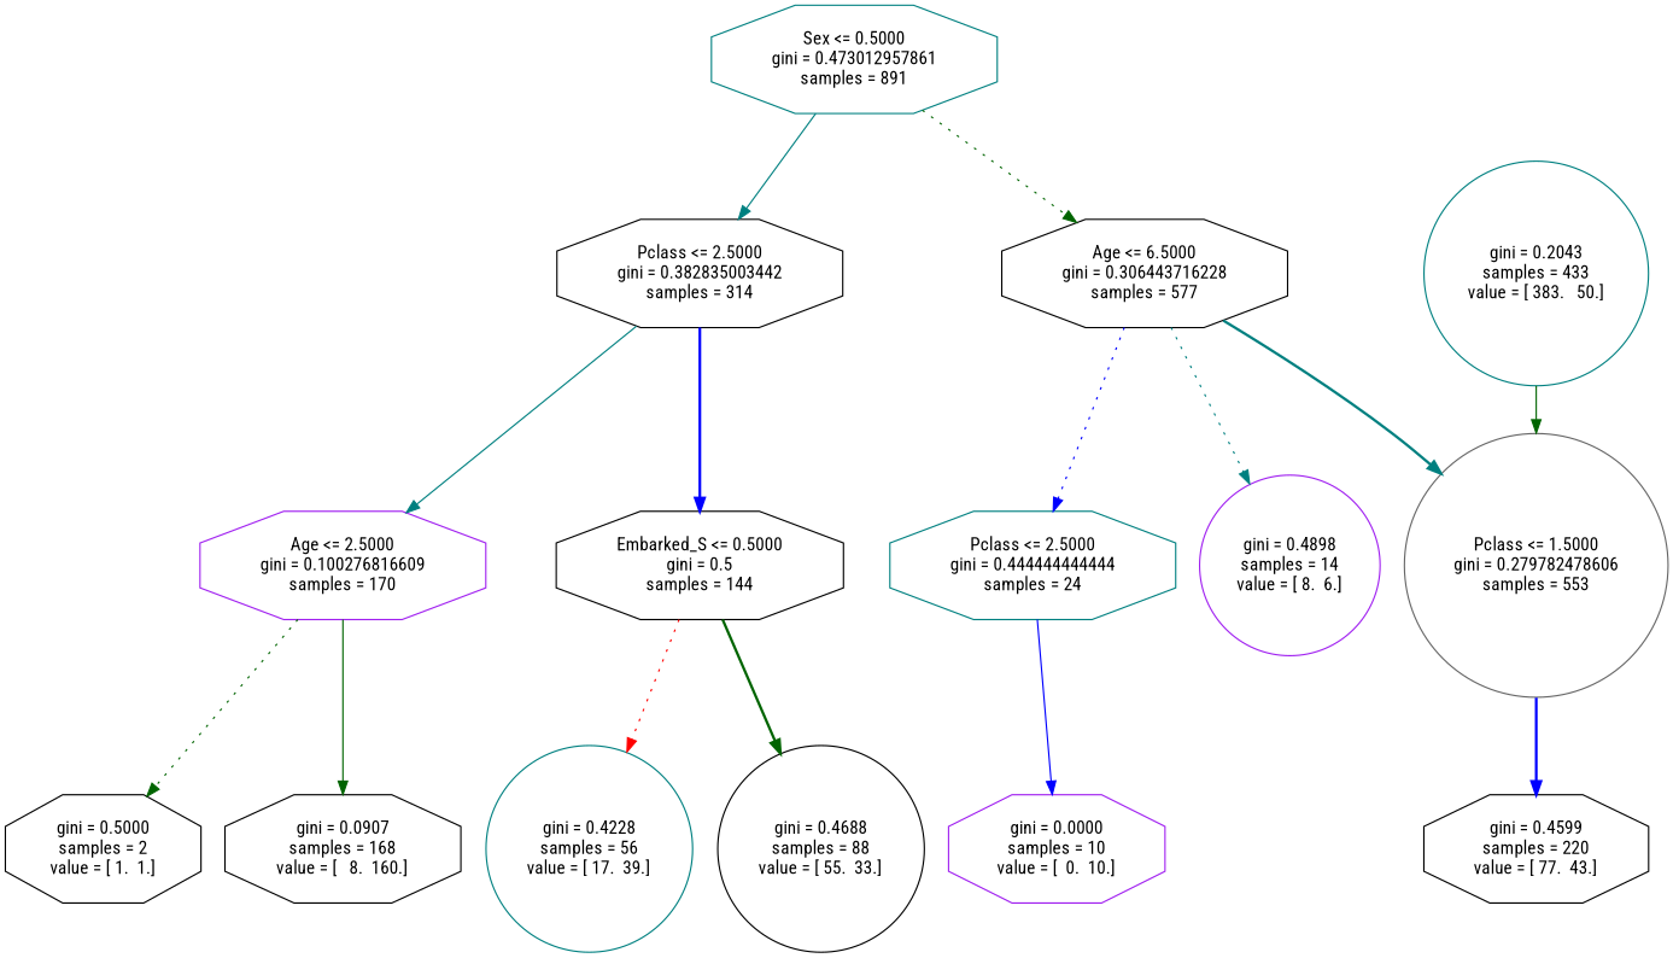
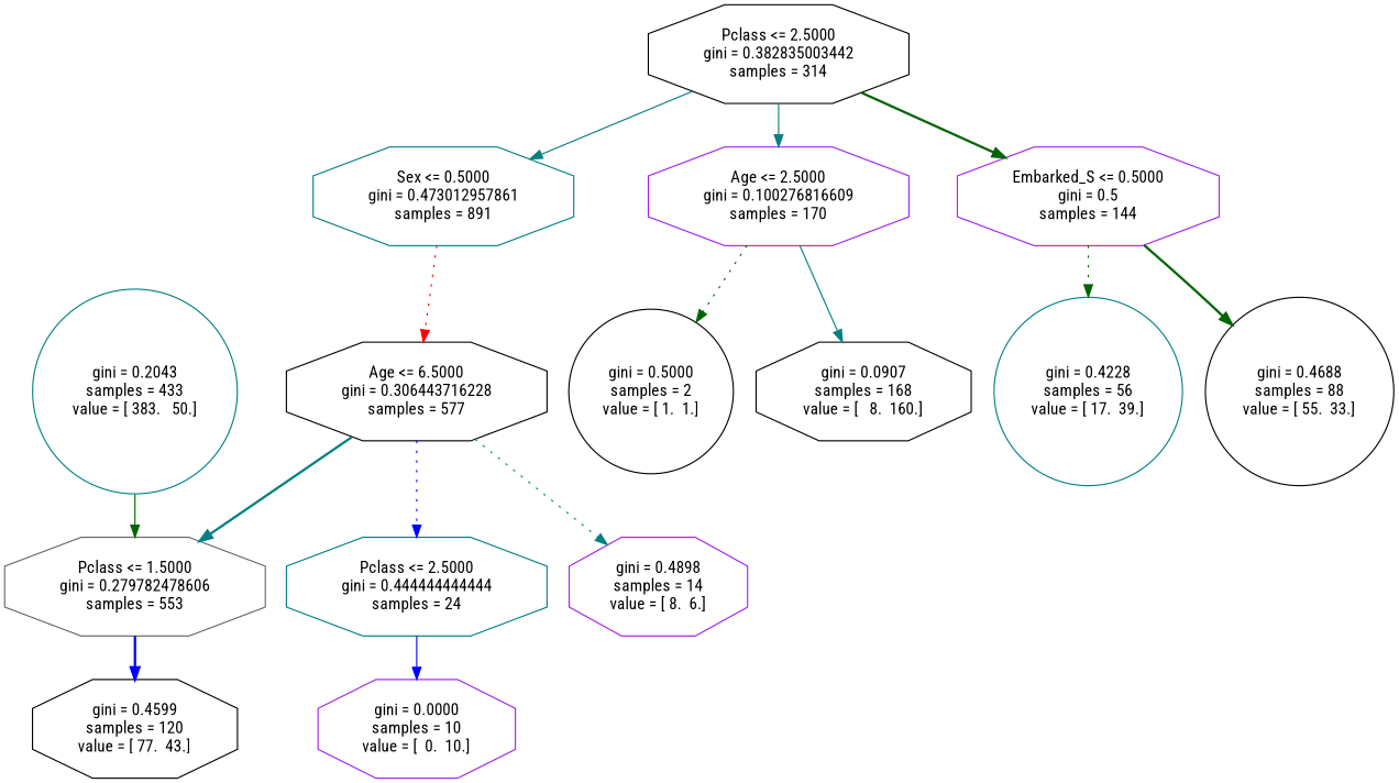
  digraph {
    fontname="Roboto Condensed"
    node [color=black fontname="Roboto Condensed" shape=octagon]
    edge [color=teal fontname="Roboto Condensed" style=solid]
    n1 [color=teal label="Sex <= 0.5000\ngini = 0.473012957861\nsamples = 891"]
    n2 [label="Pclass <= 2.5000\ngini = 0.382835003442\nsamples = 314"]
    n3 [label="Age <= 6.5000\ngini = 0.306443716228\nsamples = 577"]
    n4 [color=purple label="Age <= 2.5000\ngini = 0.100276816609\nsamples = 170"]
-   n5 [label="Embarked_S <= 0.5000\ngini = 0.5\nsamples = 144"]
+   n5 [color=purple label="Embarked_S <= 0.5000\ngini = 0.5\nsamples = 144"]
    n6 [color=teal label="Pclass <= 2.5000\ngini = 0.444444444444\nsamples = 24"]
-   n7 [color=gray40 label="Pclass <= 1.5000\ngini = 0.279782478606\nsamples = 553" shape=circle]
-   n8 [color=purple label="gini = 0.4898\nsamples = 14\nvalue = [ 8.  6.]" shape=circle]
-   n9 [label="gini = 0.5000\nsamples = 2\nvalue = [ 1.  1.]"]
+   n7 [color=gray40 label="Pclass <= 1.5000\ngini = 0.279782478606\nsamples = 553"]
+   n8 [color=purple label="gini = 0.4898\nsamples = 14\nvalue = [ 8.  6.]"]
+   n9 [label="gini = 0.5000\nsamples = 2\nvalue = [ 1.  1.]" shape=circle]
    n10 [label="gini = 0.0907\nsamples = 168\nvalue = [   8.  160.]"]
    n11 [color=teal label="gini = 0.4228\nsamples = 56\nvalue = [ 17.  39.]" shape=circle]
    n12 [label="gini = 0.4688\nsamples = 88\nvalue = [ 55.  33.]" shape=circle]
    n13 [color=purple label="gini = 0.0000\nsamples = 10\nvalue = [  0.  10.]"]
-   n14 [label="gini = 0.4599\nsamples = 220\nvalue = [ 77.  43.]"]
+   n14 [label="gini = 0.4599\nsamples = 120\nvalue = [ 77.  43.]"]
    n15 [color=teal label="gini = 0.2043\nsamples = 433\nvalue = [ 383.   50.]" shape=circle]
-   n1 -> n2
-   n1 -> n3 [color=darkgreen style=dotted]
+   n2 -> n1
+   n1 -> n3 [color=red style=dotted]
    n2 -> n4
-   n2 -> n5 [color=blue style=bold]
+   n2 -> n5 [color=darkgreen style=bold]
    n3 -> n6 [color=blue style=dotted]
    n3 -> n7 [style=bold]
    n3 -> n8 [style=dotted]
    n4 -> n9 [color=darkgreen style=dotted]
-   n4 -> n10 [color=darkgreen]
-   n5 -> n11 [color=red style=dotted]
+   n4 -> n10
+   n5 -> n11 [color=darkgreen style=dotted]
    n5 -> n12 [color=darkgreen style=bold]
    n6 -> n13 [color=blue]
    n7 -> n14 [color=blue style=bold]
    n15 -> n7 [color=darkgreen]
  }
